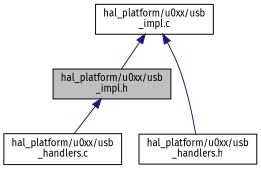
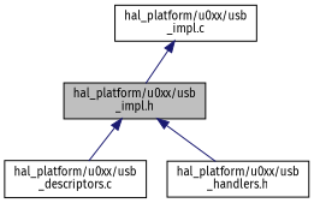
  digraph {
    fontname="Fira Sans"
    node [color=black fontname="Fira Sans" fontsize=10 shape=record]
    edge [color=midnightblue dir=back fontname="Fira Sans" fontsize=10 labelfontname=Helvetica labelfontsize=10 style=solid]
    n1 [fillcolor=grey75 fontcolor=black height=0.2 label="hal_platform/u0xx/usb\l_impl.h" style=filled width=0.4]
-   n2 [height=0.2 label="hal_platform/u0xx/usb\l_handlers.c" width=0.4]
+   n2 [height=0.2 label="hal_platform/u0xx/usb\l_descriptors.c" width=0.4]
    n3 [height=0.2 label="hal_platform/u0xx/usb\l_handlers.h" width=0.4]
    n4 [height=0.2 label="hal_platform/u0xx/usb\l_impl.c" width=0.4]
    n1 -> n2
-   n4 -> n3
+   n1 -> n3
    n4 -> n1
  }
